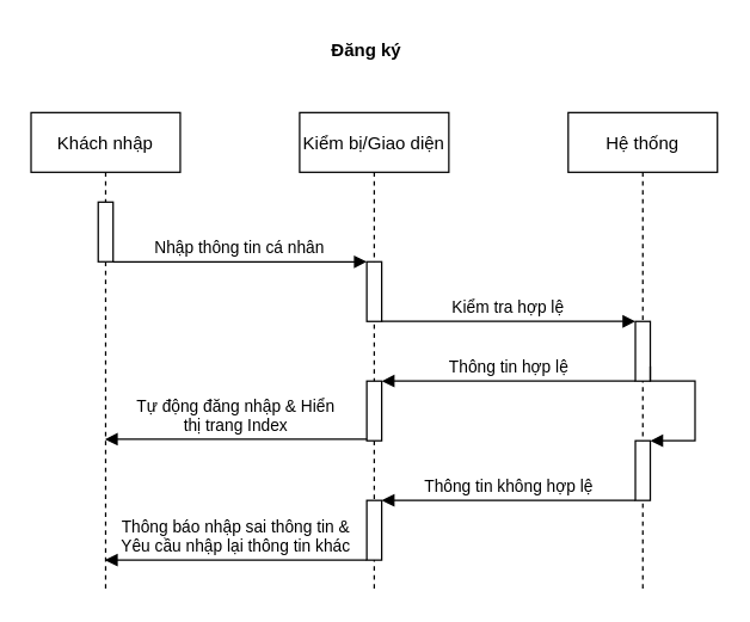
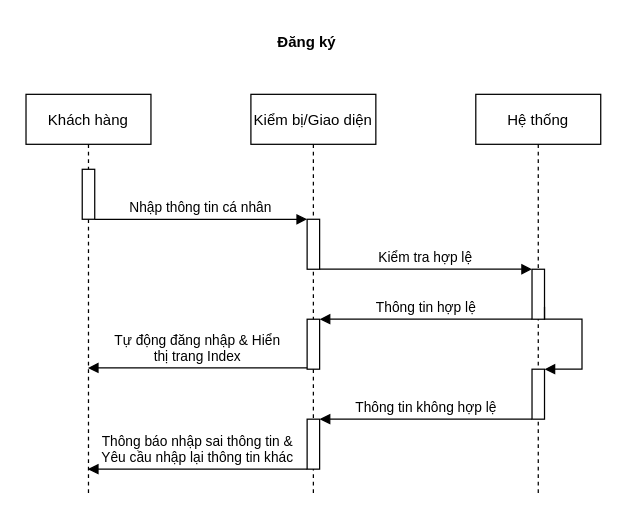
  <mxCell id="0" />
  <mxCell id="1" parent="0" />
- <mxCell id="2" value="Khách nhập" style="shape=umlLifeline;perimeter=lifelinePerimeter;container=1;collapsible=0;recursiveResize=0;rounded=0;shadow=0;strokeWidth=1;" parent="1" vertex="1"><mxGeometry x="20" y="75" width="100" height="320" as="geometry" /></mxCell>
+ <mxCell id="2" value="Khách hàng" style="shape=umlLifeline;perimeter=lifelinePerimeter;container=1;collapsible=0;recursiveResize=0;rounded=0;shadow=0;strokeWidth=1;" parent="1" vertex="1"><mxGeometry x="20" y="75" width="100" height="320" as="geometry" /></mxCell>
  <mxCell id="3" value="" style="points=[];perimeter=orthogonalPerimeter;rounded=0;shadow=0;strokeWidth=1;" parent="2" vertex="1"><mxGeometry x="45" y="60" width="10" height="40" as="geometry" /></mxCell>
  <mxCell id="4" value="Kiểm bị/Giao diện" style="shape=umlLifeline;perimeter=lifelinePerimeter;container=1;collapsible=0;recursiveResize=0;rounded=0;shadow=0;strokeWidth=1;" parent="1" vertex="1"><mxGeometry x="200" y="75" width="100" height="320" as="geometry" /></mxCell>
  <mxCell id="5" value="" style="points=[];perimeter=orthogonalPerimeter;rounded=0;shadow=0;strokeWidth=1;" parent="4" vertex="1"><mxGeometry x="45" y="100" width="10" height="40" as="geometry" /></mxCell>
  <mxCell id="6" value="Nhập thông tin cá nhân" style="verticalAlign=bottom;endArrow=block;shadow=0;strokeWidth=1;" parent="1" source="3" target="5" edge="1"><mxGeometry relative="1" as="geometry"><mxPoint x="175" y="155" as="sourcePoint" /><mxPoint x="220" y="195" as="targetPoint" /><Array as="points"><mxPoint x="140" y="175" /><mxPoint x="220" y="175" /></Array></mxGeometry></mxCell>
  <mxCell id="7" value="Hệ thống" style="shape=umlLifeline;perimeter=lifelinePerimeter;container=1;collapsible=0;recursiveResize=0;rounded=0;shadow=0;strokeWidth=1;" parent="1" vertex="1"><mxGeometry x="380" y="75" width="100" height="320" as="geometry" /></mxCell>
  <mxCell id="8" value="" style="points=[];perimeter=orthogonalPerimeter;rounded=0;shadow=0;strokeWidth=1;" parent="7" vertex="1"><mxGeometry x="45" y="140" width="10" height="40" as="geometry" /></mxCell>
  <mxCell id="9" value="Kiểm tra hợp lệ" style="verticalAlign=bottom;endArrow=block;shadow=0;strokeWidth=1;" parent="1" source="5" target="8" edge="1"><mxGeometry relative="1" as="geometry"><mxPoint x="250" y="155" as="sourcePoint" /><mxPoint x="420" y="155" as="targetPoint" /><Array as="points"><mxPoint x="310" y="215" /></Array></mxGeometry></mxCell>
  <mxCell id="10" value="" style="html=1;points=[];perimeter=orthogonalPerimeter;" parent="1" vertex="1"><mxGeometry x="425" y="295" width="10" height="40" as="geometry" /></mxCell>
  <mxCell id="11" value="" style="edgeStyle=orthogonalEdgeStyle;html=1;align=left;spacingLeft=2;endArrow=block;rounded=0;entryX=1;entryY=0;" parent="1" target="10" edge="1"><mxGeometry relative="1" as="geometry"><mxPoint x="435" y="245" as="sourcePoint" /><Array as="points"><mxPoint x="435" y="255" /><mxPoint x="465" y="255" /><mxPoint x="465" y="295" /></Array></mxGeometry></mxCell>
  <mxCell id="12" value="Thông tin hợp lệ" style="html=1;verticalAlign=bottom;endArrow=block;" parent="1" source="8" target="13" edge="1"><mxGeometry width="80" relative="1" as="geometry"><mxPoint x="420" y="255" as="sourcePoint" /><mxPoint x="360" y="295" as="targetPoint" /><Array as="points"><mxPoint x="400" y="255" /><mxPoint x="340" y="255" /></Array></mxGeometry></mxCell>
  <mxCell id="13" value="" style="points=[];perimeter=orthogonalPerimeter;rounded=0;shadow=0;strokeWidth=1;" parent="1" vertex="1"><mxGeometry x="245" y="255" width="10" height="40" as="geometry" /></mxCell>
  <mxCell id="14" value="Tự động đăng nhập &amp;amp; Hiển &lt;br&gt;thị trang Index" style="html=1;verticalAlign=bottom;endArrow=block;" parent="1" source="13" target="2" edge="1"><mxGeometry width="80" relative="1" as="geometry"><mxPoint x="245" y="294" as="sourcePoint" /><mxPoint x="75" y="294" as="targetPoint" /><Array as="points"><mxPoint x="220" y="294" /><mxPoint x="160" y="294" /></Array></mxGeometry></mxCell>
  <mxCell id="15" value="Thông tin không hợp lệ" style="html=1;verticalAlign=bottom;endArrow=block;" parent="1" source="10" target="16" edge="1"><mxGeometry width="80" relative="1" as="geometry"><mxPoint x="425" y="355" as="sourcePoint" /><mxPoint x="255" y="355" as="targetPoint" /><Array as="points"><mxPoint x="400" y="335" /><mxPoint x="340" y="335" /><mxPoint x="300" y="335" /></Array></mxGeometry></mxCell>
  <mxCell id="16" value="" style="html=1;points=[];perimeter=orthogonalPerimeter;" parent="1" vertex="1"><mxGeometry x="245" y="335" width="10" height="40" as="geometry" /></mxCell>
  <mxCell id="17" value="Thông báo nhập sai thông tin &amp;amp; &lt;br&gt;Yêu cầu nhập lại thông tin khác" style="html=1;verticalAlign=bottom;endArrow=block;" parent="1" source="16" target="2" edge="1"><mxGeometry width="80" relative="1" as="geometry"><mxPoint x="245" y="395" as="sourcePoint" /><mxPoint x="75" y="395" as="targetPoint" /><Array as="points"><mxPoint x="220" y="375" /><mxPoint x="170" y="375" /></Array></mxGeometry></mxCell>
  <mxCell id="18" value="Đăng ký" style="text;align=center;fontStyle=1;verticalAlign=middle;spacingLeft=3;spacingRight=3;strokeColor=none;rotatable=0;points=[[0,0.5],[1,0.5]];portConstraint=eastwest;" parent="1" vertex="1"><mxGeometry x="205" y="20" width="80" height="26" as="geometry" /></mxCell>
